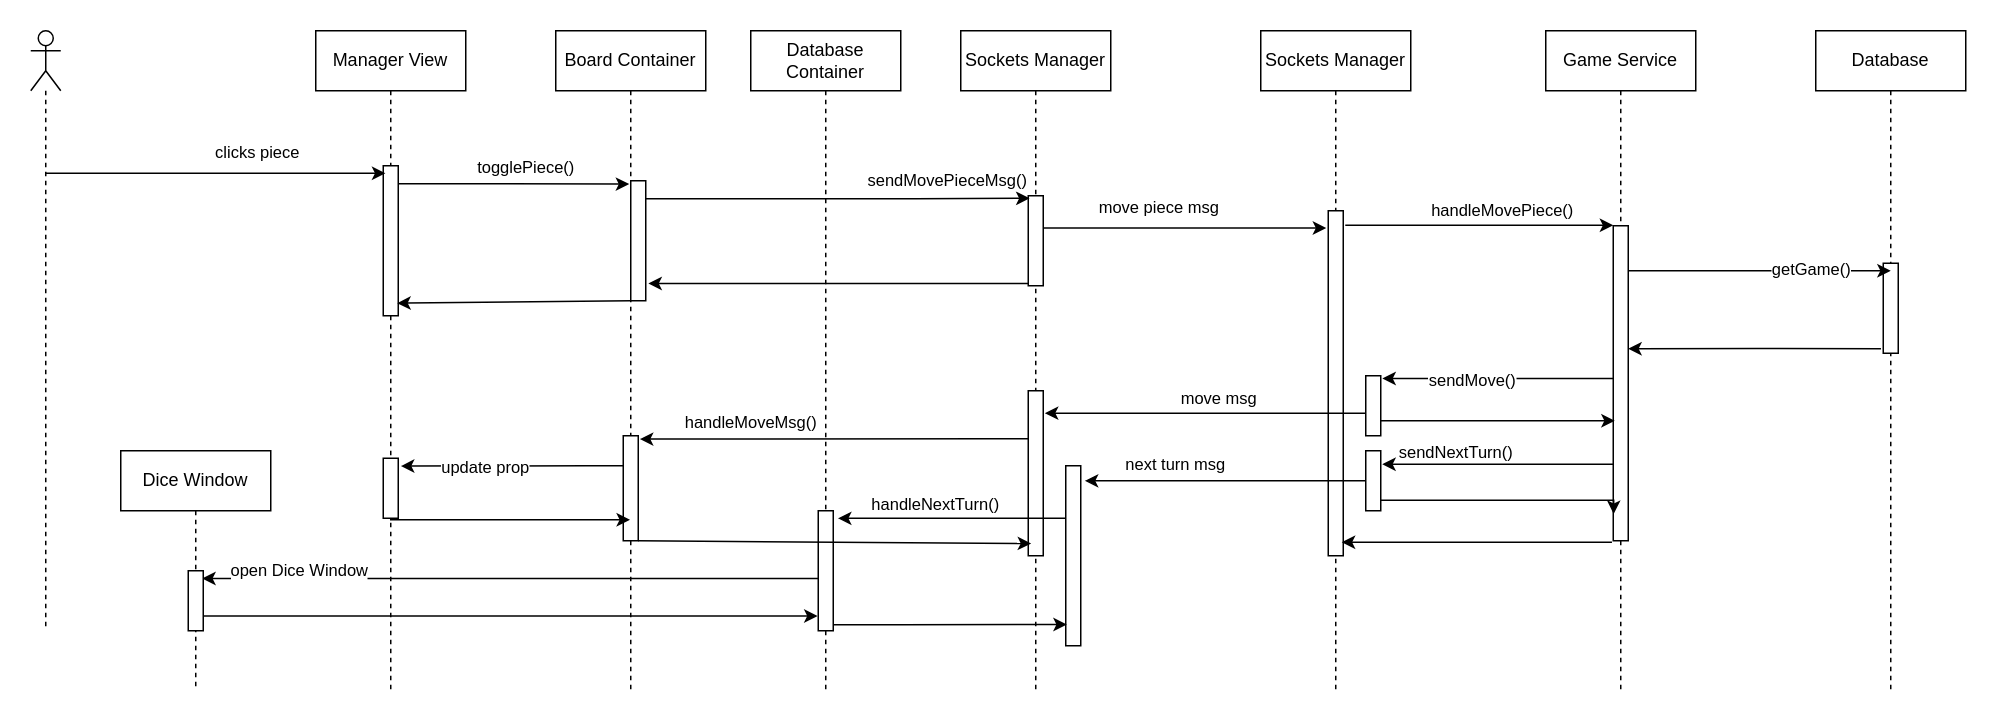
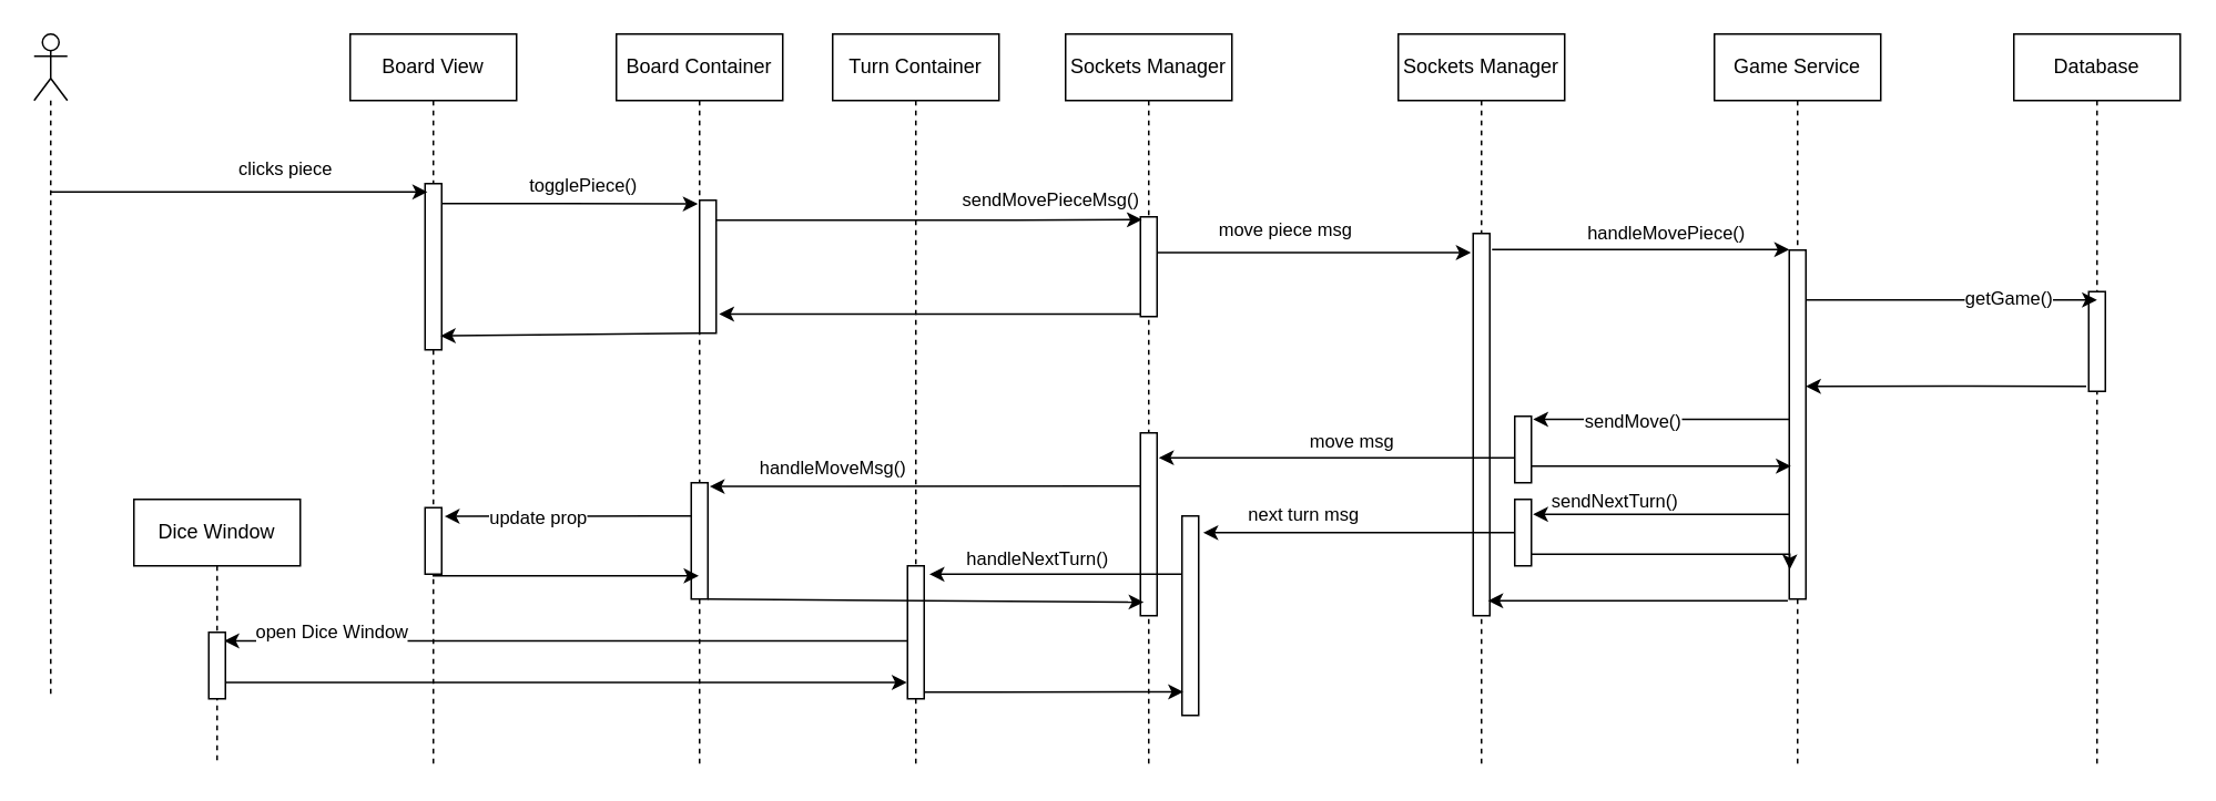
  <mxCell id="0" />
  <mxCell id="1" parent="0" />
- <mxCell id="2" value="Manager View" style="shape=umlLifeline;perimeter=lifelinePerimeter;whiteSpace=wrap;html=1;container=1;collapsible=0;recursiveResize=0;outlineConnect=0;" vertex="1" parent="1"><mxGeometry x="210" y="20" width="100" height="440" as="geometry" /></mxCell>
+ <mxCell id="2" value="Board View" style="shape=umlLifeline;perimeter=lifelinePerimeter;whiteSpace=wrap;html=1;container=1;collapsible=0;recursiveResize=0;outlineConnect=0;" vertex="1" parent="1"><mxGeometry x="210" y="20" width="100" height="440" as="geometry" /></mxCell>
  <mxCell id="3" value="" style="html=1;points=[];perimeter=orthogonalPerimeter;" vertex="1" parent="2"><mxGeometry x="45" y="90" width="10" height="100" as="geometry" /></mxCell>
  <mxCell id="4" value="" style="html=1;points=[];perimeter=orthogonalPerimeter;" vertex="1" parent="2"><mxGeometry x="45" y="285" width="10" height="40" as="geometry" /></mxCell>
  <mxCell id="5" value="Board Container" style="shape=umlLifeline;perimeter=lifelinePerimeter;whiteSpace=wrap;html=1;container=1;collapsible=0;recursiveResize=0;outlineConnect=0;" vertex="1" parent="1"><mxGeometry x="370" y="20" width="100" height="440" as="geometry" /></mxCell>
  <mxCell id="6" value="" style="html=1;points=[];perimeter=orthogonalPerimeter;" vertex="1" parent="5"><mxGeometry x="50" y="100" width="10" height="80" as="geometry" /></mxCell>
  <mxCell id="7" value="" style="html=1;points=[];perimeter=orthogonalPerimeter;" vertex="1" parent="5"><mxGeometry x="45" y="270" width="10" height="70" as="geometry" /></mxCell>
  <mxCell id="8" value="Sockets Manager" style="shape=umlLifeline;perimeter=lifelinePerimeter;whiteSpace=wrap;html=1;container=1;collapsible=0;recursiveResize=0;outlineConnect=0;" vertex="1" parent="1"><mxGeometry x="640" y="20" width="100" height="440" as="geometry" /></mxCell>
  <mxCell id="9" value="" style="html=1;points=[];perimeter=orthogonalPerimeter;" vertex="1" parent="8"><mxGeometry x="45" y="110" width="10" height="60" as="geometry" /></mxCell>
  <mxCell id="10" value="" style="html=1;points=[];perimeter=orthogonalPerimeter;" vertex="1" parent="8"><mxGeometry x="45" y="240" width="10" height="110" as="geometry" /></mxCell>
  <mxCell id="11" value="Sockets Manager" style="shape=umlLifeline;perimeter=lifelinePerimeter;whiteSpace=wrap;html=1;container=1;collapsible=0;recursiveResize=0;outlineConnect=0;" vertex="1" parent="1"><mxGeometry x="840" y="20" width="100" height="440" as="geometry" /></mxCell>
  <mxCell id="12" value="" style="html=1;points=[];perimeter=orthogonalPerimeter;" vertex="1" parent="11"><mxGeometry x="45" y="120" width="10" height="230" as="geometry" /></mxCell>
  <mxCell id="13" style="edgeStyle=orthogonalEdgeStyle;rounded=0;orthogonalLoop=1;jettySize=auto;html=1;entryX=0.141;entryY=0.05;entryDx=0;entryDy=0;entryPerimeter=0;" edge="1" parent="1" source="15" target="3"><mxGeometry relative="1" as="geometry"><mxPoint x="200" y="160" as="targetPoint" /><Array as="points"><mxPoint x="220" y="115" /><mxPoint x="220" y="115" /></Array></mxGeometry></mxCell>
  <mxCell id="14" value="clicks piece" style="edgeLabel;html=1;align=center;verticalAlign=middle;resizable=0;points=[];" vertex="1" connectable="0" parent="13"><mxGeometry x="0.354" y="3" relative="1" as="geometry"><mxPoint x="-13.07" y="-12" as="offset" /></mxGeometry></mxCell>
  <mxCell id="15" value="" style="shape=umlLifeline;participant=umlActor;perimeter=lifelinePerimeter;whiteSpace=wrap;html=1;container=1;collapsible=0;recursiveResize=0;verticalAlign=top;spacingTop=36;outlineConnect=0;" vertex="1" parent="1"><mxGeometry x="20" y="20" width="20" height="400" as="geometry" /></mxCell>
  <mxCell id="16" style="edgeStyle=orthogonalEdgeStyle;rounded=0;orthogonalLoop=1;jettySize=auto;html=1;entryX=-0.1;entryY=0.028;entryDx=0;entryDy=0;entryPerimeter=0;" edge="1" parent="1" source="3" target="6"><mxGeometry relative="1" as="geometry"><mxPoint x="330" y="150" as="targetPoint" /><Array as="points"><mxPoint x="320" y="122" /><mxPoint x="320" y="122" /></Array></mxGeometry></mxCell>
  <mxCell id="17" value="togglePiece()" style="edgeLabel;html=1;align=center;verticalAlign=middle;resizable=0;points=[];" vertex="1" connectable="0" parent="16"><mxGeometry x="0.321" y="1" relative="1" as="geometry"><mxPoint x="-17.07" y="-11.09" as="offset" /></mxGeometry></mxCell>
  <mxCell id="18" style="edgeStyle=orthogonalEdgeStyle;rounded=0;orthogonalLoop=1;jettySize=auto;html=1;entryX=0.09;entryY=0.028;entryDx=0;entryDy=0;entryPerimeter=0;" edge="1" parent="1" source="6" target="9"><mxGeometry relative="1" as="geometry"><Array as="points"><mxPoint x="610" y="132" /><mxPoint x="610" y="132" /></Array></mxGeometry></mxCell>
  <mxCell id="19" value="sendMovePieceMsg()" style="edgeLabel;html=1;align=center;verticalAlign=middle;resizable=0;points=[];" vertex="1" connectable="0" parent="18"><mxGeometry x="0.305" y="1" relative="1" as="geometry"><mxPoint x="33.14" y="-11.03" as="offset" /></mxGeometry></mxCell>
  <mxCell id="20" style="rounded=0;orthogonalLoop=1;jettySize=auto;html=1;entryX=-0.134;entryY=0.05;entryDx=0;entryDy=0;entryPerimeter=0;" edge="1" parent="1" source="9" target="12"><mxGeometry relative="1" as="geometry"><mxPoint x="830" y="160" as="targetPoint" /></mxGeometry></mxCell>
  <mxCell id="21" value="move piece msg" style="edgeLabel;html=1;align=center;verticalAlign=middle;resizable=0;points=[];" vertex="1" connectable="0" parent="20"><mxGeometry x="-0.19" y="1" relative="1" as="geometry"><mxPoint y="-13" as="offset" /></mxGeometry></mxCell>
  <mxCell id="22" value="Game Service" style="shape=umlLifeline;perimeter=lifelinePerimeter;whiteSpace=wrap;html=1;container=1;collapsible=0;recursiveResize=0;outlineConnect=0;" vertex="1" parent="1"><mxGeometry x="1030" y="20" width="100" height="440" as="geometry" /></mxCell>
  <mxCell id="23" value="" style="html=1;points=[];perimeter=orthogonalPerimeter;" vertex="1" parent="22"><mxGeometry x="45" y="130" width="10" height="210" as="geometry" /></mxCell>
  <mxCell id="24" style="edgeStyle=orthogonalEdgeStyle;rounded=0;orthogonalLoop=1;jettySize=auto;html=1;entryX=-0.134;entryY=0.162;entryDx=0;entryDy=0;entryPerimeter=0;" edge="1" parent="1"><mxGeometry relative="1" as="geometry"><mxPoint x="896.34" y="149.734" as="sourcePoint" /><mxPoint x="1075" y="149.66" as="targetPoint" /><Array as="points"><mxPoint x="971.34" y="149.7" /><mxPoint x="971.34" y="149.7" /></Array></mxGeometry></mxCell>
  <mxCell id="25" value="handleMovePiece()" style="edgeLabel;html=1;align=center;verticalAlign=middle;resizable=0;points=[];" vertex="1" connectable="0" parent="24"><mxGeometry x="0.301" y="-1" relative="1" as="geometry"><mxPoint x="-12.2" y="-10.7" as="offset" /></mxGeometry></mxCell>
  <mxCell id="26" style="rounded=0;orthogonalLoop=1;jettySize=auto;html=1;entryX=1.176;entryY=0.856;entryDx=0;entryDy=0;entryPerimeter=0;" edge="1" parent="1" source="9" target="6"><mxGeometry relative="1" as="geometry"><mxPoint x="555" y="190" as="targetPoint" /></mxGeometry></mxCell>
  <mxCell id="27" style="rounded=0;orthogonalLoop=1;jettySize=auto;html=1;entryX=0.934;entryY=0.916;entryDx=0;entryDy=0;entryPerimeter=0;" edge="1" parent="1" source="6" target="3"><mxGeometry relative="1" as="geometry"><mxPoint x="330" y="200" as="targetPoint" /></mxGeometry></mxCell>
  <mxCell id="28" value="Database" style="shape=umlLifeline;perimeter=lifelinePerimeter;whiteSpace=wrap;html=1;container=1;collapsible=0;recursiveResize=0;outlineConnect=0;" vertex="1" parent="1"><mxGeometry x="1210" y="20" width="100" height="440" as="geometry" /></mxCell>
  <mxCell id="29" value="" style="html=1;points=[];perimeter=orthogonalPerimeter;" vertex="1" parent="28"><mxGeometry x="45" y="155" width="10" height="60" as="geometry" /></mxCell>
  <mxCell id="30" style="edgeStyle=orthogonalEdgeStyle;rounded=0;orthogonalLoop=1;jettySize=auto;html=1;" edge="1" parent="1" source="23"><mxGeometry relative="1" as="geometry"><mxPoint x="1260" y="180" as="targetPoint" /><Array as="points"><mxPoint x="1230" y="180" /><mxPoint x="1230" y="180" /></Array></mxGeometry></mxCell>
  <mxCell id="31" value="getGame()" style="edgeLabel;html=1;align=center;verticalAlign=middle;resizable=0;points=[];" vertex="1" connectable="0" parent="30"><mxGeometry x="0.386" y="2" relative="1" as="geometry"><mxPoint as="offset" /></mxGeometry></mxCell>
  <mxCell id="32" style="edgeStyle=orthogonalEdgeStyle;rounded=0;orthogonalLoop=1;jettySize=auto;html=1;exitX=-0.152;exitY=0.949;exitDx=0;exitDy=0;exitPerimeter=0;" edge="1" parent="1" source="29"><mxGeometry relative="1" as="geometry"><mxPoint x="1085" y="232" as="targetPoint" /><Array as="points" /></mxGeometry></mxCell>
  <mxCell id="33" style="rounded=0;orthogonalLoop=1;jettySize=auto;html=1;entryX=1.107;entryY=0.136;entryDx=0;entryDy=0;entryPerimeter=0;" edge="1" parent="1" source="36" target="10"><mxGeometry relative="1" as="geometry" /></mxCell>
  <mxCell id="34" value="move msg" style="edgeLabel;html=1;align=center;verticalAlign=middle;resizable=0;points=[];" vertex="1" connectable="0" parent="33"><mxGeometry x="-0.241" y="2" relative="1" as="geometry"><mxPoint x="-17.59" y="-12" as="offset" /></mxGeometry></mxCell>
  <mxCell id="35" style="edgeStyle=orthogonalEdgeStyle;rounded=0;orthogonalLoop=1;jettySize=auto;html=1;" edge="1" parent="1" source="36"><mxGeometry relative="1" as="geometry"><mxPoint x="1076" y="280" as="targetPoint" /><Array as="points"><mxPoint x="1076" y="280" /></Array></mxGeometry></mxCell>
  <mxCell id="36" value="" style="html=1;points=[];perimeter=orthogonalPerimeter;" vertex="1" parent="1"><mxGeometry x="910" y="250" width="10" height="40" as="geometry" /></mxCell>
  <mxCell id="37" style="rounded=0;orthogonalLoop=1;jettySize=auto;html=1;entryX=1.107;entryY=0.046;entryDx=0;entryDy=0;entryPerimeter=0;" edge="1" parent="1" source="23" target="36"><mxGeometry relative="1" as="geometry" /></mxCell>
  <mxCell id="38" value="sendMove()" style="edgeLabel;html=1;align=center;verticalAlign=middle;resizable=0;points=[];" vertex="1" connectable="0" parent="37"><mxGeometry x="0.234" y="1" relative="1" as="geometry"><mxPoint as="offset" /></mxGeometry></mxCell>
  <mxCell id="39" style="edgeStyle=orthogonalEdgeStyle;rounded=0;orthogonalLoop=1;jettySize=auto;html=1;entryX=1.107;entryY=0.032;entryDx=0;entryDy=0;entryPerimeter=0;" edge="1" parent="1" source="10" target="7"><mxGeometry relative="1" as="geometry"><mxPoint x="590" y="290" as="targetPoint" /><Array as="points"><mxPoint x="660" y="292" /><mxPoint x="660" y="292" /></Array></mxGeometry></mxCell>
  <mxCell id="40" value="handleMoveMsg()" style="edgeLabel;html=1;align=center;verticalAlign=middle;resizable=0;points=[];" vertex="1" connectable="0" parent="39"><mxGeometry x="0.271" y="1" relative="1" as="geometry"><mxPoint x="-20.72" y="-12.93" as="offset" /></mxGeometry></mxCell>
  <mxCell id="41" style="edgeStyle=orthogonalEdgeStyle;rounded=0;orthogonalLoop=1;jettySize=auto;html=1;entryX=1.176;entryY=0.13;entryDx=0;entryDy=0;entryPerimeter=0;" edge="1" parent="1" source="7" target="4"><mxGeometry relative="1" as="geometry"><Array as="points"><mxPoint x="390" y="310" /><mxPoint x="390" y="310" /></Array></mxGeometry></mxCell>
  <mxCell id="42" value="update prop" style="edgeLabel;html=1;align=center;verticalAlign=middle;resizable=0;points=[];" vertex="1" connectable="0" parent="41"><mxGeometry x="0.257" relative="1" as="geometry"><mxPoint as="offset" /></mxGeometry></mxCell>
  <mxCell id="43" style="edgeStyle=orthogonalEdgeStyle;rounded=0;orthogonalLoop=1;jettySize=auto;html=1;" edge="1" parent="1" source="4" target="5"><mxGeometry relative="1" as="geometry"><mxPoint x="401" y="346" as="targetPoint" /><Array as="points"><mxPoint x="260" y="346" /></Array></mxGeometry></mxCell>
  <mxCell id="44" style="edgeStyle=orthogonalEdgeStyle;rounded=0;orthogonalLoop=1;jettySize=auto;html=1;exitX=-0.086;exitY=1.004;exitDx=0;exitDy=0;exitPerimeter=0;" edge="1" parent="1" source="23"><mxGeometry relative="1" as="geometry"><mxPoint x="894" y="361" as="targetPoint" /><Array as="points"><mxPoint x="894" y="361" /></Array></mxGeometry></mxCell>
- <mxCell id="45" value="Database Container" style="shape=umlLifeline;perimeter=lifelinePerimeter;whiteSpace=wrap;html=1;container=1;collapsible=0;recursiveResize=0;outlineConnect=0;" vertex="1" parent="1"><mxGeometry x="500" y="20" width="100" height="440" as="geometry" /></mxCell>
+ <mxCell id="45" value="Turn Container" style="shape=umlLifeline;perimeter=lifelinePerimeter;whiteSpace=wrap;html=1;container=1;collapsible=0;recursiveResize=0;outlineConnect=0;" vertex="1" parent="1"><mxGeometry x="500" y="20" width="100" height="440" as="geometry" /></mxCell>
  <mxCell id="46" value="" style="html=1;points=[];perimeter=orthogonalPerimeter;" vertex="1" parent="45"><mxGeometry x="45" y="320" width="10" height="80" as="geometry" /></mxCell>
  <mxCell id="47" style="edgeStyle=orthogonalEdgeStyle;rounded=0;orthogonalLoop=1;jettySize=auto;html=1;entryX=0.029;entryY=0.915;entryDx=0;entryDy=0;entryPerimeter=0;" edge="1" parent="1" source="50" target="23"><mxGeometry relative="1" as="geometry"><Array as="points"><mxPoint x="940" y="333" /><mxPoint x="940" y="333" /></Array></mxGeometry></mxCell>
  <mxCell id="48" style="rounded=0;orthogonalLoop=1;jettySize=auto;html=1;entryX=1.271;entryY=0.084;entryDx=0;entryDy=0;entryPerimeter=0;" edge="1" parent="1" source="50" target="55"><mxGeometry relative="1" as="geometry" /></mxCell>
  <mxCell id="49" value="next turn msg" style="edgeLabel;html=1;align=center;verticalAlign=middle;resizable=0;points=[];" vertex="1" connectable="0" parent="48"><mxGeometry x="0.715" y="1" relative="1" as="geometry"><mxPoint x="33.43" y="-13" as="offset" /></mxGeometry></mxCell>
  <mxCell id="50" value="" style="html=1;points=[];perimeter=orthogonalPerimeter;" vertex="1" parent="1"><mxGeometry x="910" y="300" width="10" height="40" as="geometry" /></mxCell>
  <mxCell id="51" style="edgeStyle=orthogonalEdgeStyle;rounded=0;orthogonalLoop=1;jettySize=auto;html=1;entryX=1.1;entryY=0.225;entryDx=0;entryDy=0;entryPerimeter=0;" edge="1" parent="1" source="23" target="50"><mxGeometry relative="1" as="geometry"><Array as="points"><mxPoint x="1050" y="309" /><mxPoint x="1050" y="309" /></Array></mxGeometry></mxCell>
  <mxCell id="52" value="sendNextTurn()" style="edgeLabel;html=1;align=center;verticalAlign=middle;resizable=0;points=[];" vertex="1" connectable="0" parent="51"><mxGeometry x="0.659" y="-2" relative="1" as="geometry"><mxPoint x="22.43" y="-7" as="offset" /></mxGeometry></mxCell>
  <mxCell id="53" style="rounded=0;orthogonalLoop=1;jettySize=auto;html=1;entryX=1.314;entryY=0.063;entryDx=0;entryDy=0;entryPerimeter=0;" edge="1" parent="1" source="55" target="46"><mxGeometry relative="1" as="geometry" /></mxCell>
  <mxCell id="54" value="handleNextTurn()" style="edgeLabel;html=1;align=center;verticalAlign=middle;resizable=0;points=[];" vertex="1" connectable="0" parent="53"><mxGeometry x="0.378" y="-3" relative="1" as="geometry"><mxPoint x="17.43" y="-6.62" as="offset" /></mxGeometry></mxCell>
  <mxCell id="55" value="" style="html=1;points=[];perimeter=orthogonalPerimeter;" vertex="1" parent="1"><mxGeometry x="710" y="310" width="10" height="120" as="geometry" /></mxCell>
  <mxCell id="56" style="rounded=0;orthogonalLoop=1;jettySize=auto;html=1;entryX=0.929;entryY=0.129;entryDx=0;entryDy=0;entryPerimeter=0;" edge="1" parent="1" source="46" target="60"><mxGeometry relative="1" as="geometry"><mxPoint x="200" y="310" as="targetPoint" /></mxGeometry></mxCell>
  <mxCell id="57" value="open Dice Window" style="edgeLabel;html=1;align=center;verticalAlign=middle;resizable=0;points=[];" vertex="1" connectable="0" parent="56"><mxGeometry x="0.848" y="-1" relative="1" as="geometry"><mxPoint x="32.23" y="-4.17" as="offset" /></mxGeometry></mxCell>
  <mxCell id="58" style="edgeStyle=orthogonalEdgeStyle;rounded=0;orthogonalLoop=1;jettySize=auto;html=1;entryX=0.071;entryY=0.882;entryDx=0;entryDy=0;entryPerimeter=0;" edge="1" parent="1" source="46" target="55"><mxGeometry relative="1" as="geometry"><Array as="points"><mxPoint x="600" y="416" /><mxPoint x="600" y="416" /></Array></mxGeometry></mxCell>
  <mxCell id="59" value="Dice Window" style="shape=umlLifeline;perimeter=lifelinePerimeter;whiteSpace=wrap;html=1;container=1;collapsible=0;recursiveResize=0;outlineConnect=0;" vertex="1" parent="1"><mxGeometry x="80" y="300" width="100" height="160" as="geometry" /></mxCell>
  <mxCell id="60" value="" style="html=1;points=[];perimeter=orthogonalPerimeter;" vertex="1" parent="59"><mxGeometry x="45" y="80" width="10" height="40" as="geometry" /></mxCell>
  <mxCell id="61" style="edgeStyle=orthogonalEdgeStyle;rounded=0;orthogonalLoop=1;jettySize=auto;html=1;entryX=-0.043;entryY=0.877;entryDx=0;entryDy=0;entryPerimeter=0;" edge="1" parent="1" source="60" target="46"><mxGeometry relative="1" as="geometry"><Array as="points"><mxPoint x="135" y="410" /><mxPoint x="135" y="410" /></Array></mxGeometry></mxCell>
  <mxCell id="62" style="rounded=0;orthogonalLoop=1;jettySize=auto;html=1;entryX=0.193;entryY=0.926;entryDx=0;entryDy=0;entryPerimeter=0;" edge="1" parent="1" source="7" target="10"><mxGeometry relative="1" as="geometry" /></mxCell>
